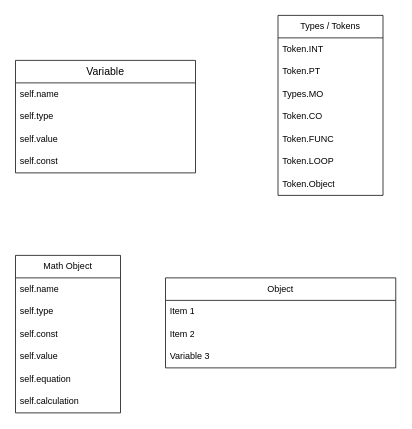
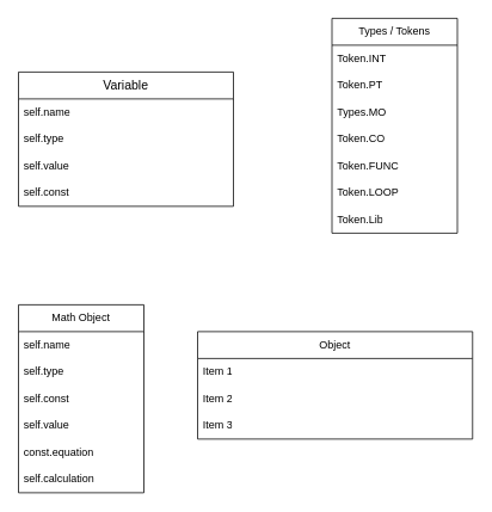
  <mxCell id="0" />
  <mxCell id="1" parent="0" />
  <mxCell id="2" value="&lt;font style=&quot;font-size: 14px;&quot;&gt;Variable&lt;/font&gt;" style="swimlane;fontStyle=0;childLayout=stackLayout;horizontal=1;startSize=30;horizontalStack=0;resizeParent=1;resizeParentMax=0;resizeLast=0;collapsible=1;marginBottom=0;whiteSpace=wrap;html=1;" vertex="1" parent="1"><mxGeometry x="20" y="80" width="240" height="150" as="geometry" /></mxCell>
  <mxCell id="3" value="self.name" style="text;strokeColor=none;fillColor=none;align=left;verticalAlign=middle;spacingLeft=4;spacingRight=4;overflow=hidden;points=[[0,0.5],[1,0.5]];portConstraint=eastwest;rotatable=0;whiteSpace=wrap;html=1;" vertex="1" parent="2"><mxGeometry y="30" width="240" height="30" as="geometry" /></mxCell>
  <mxCell id="4" value="self.type" style="text;strokeColor=none;fillColor=none;align=left;verticalAlign=middle;spacingLeft=4;spacingRight=4;overflow=hidden;points=[[0,0.5],[1,0.5]];portConstraint=eastwest;rotatable=0;whiteSpace=wrap;html=1;" vertex="1" parent="2"><mxGeometry y="60" width="240" height="30" as="geometry" /></mxCell>
  <mxCell id="5" value="self.value" style="text;strokeColor=none;fillColor=none;align=left;verticalAlign=middle;spacingLeft=4;spacingRight=4;overflow=hidden;points=[[0,0.5],[1,0.5]];portConstraint=eastwest;rotatable=0;whiteSpace=wrap;html=1;" vertex="1" parent="2"><mxGeometry y="90" width="240" height="30" as="geometry" /></mxCell>
  <mxCell id="6" value="self.const" style="text;strokeColor=none;fillColor=none;align=left;verticalAlign=middle;spacingLeft=4;spacingRight=4;overflow=hidden;points=[[0,0.5],[1,0.5]];portConstraint=eastwest;rotatable=0;whiteSpace=wrap;html=1;" vertex="1" parent="2"><mxGeometry y="120" width="240" height="30" as="geometry" /></mxCell>
  <mxCell id="7" value="Types / Tokens" style="swimlane;fontStyle=0;childLayout=stackLayout;horizontal=1;startSize=30;horizontalStack=0;resizeParent=1;resizeParentMax=0;resizeLast=0;collapsible=1;marginBottom=0;whiteSpace=wrap;html=1;" vertex="1" parent="1"><mxGeometry x="370" y="20" width="140" height="240" as="geometry" /></mxCell>
  <mxCell id="8" value="Token.INT" style="text;strokeColor=none;fillColor=none;align=left;verticalAlign=middle;spacingLeft=4;spacingRight=4;overflow=hidden;points=[[0,0.5],[1,0.5]];portConstraint=eastwest;rotatable=0;whiteSpace=wrap;html=1;" vertex="1" parent="7"><mxGeometry y="30" width="140" height="30" as="geometry" /></mxCell>
  <mxCell id="9" value="Token.PT" style="text;strokeColor=none;fillColor=none;align=left;verticalAlign=middle;spacingLeft=4;spacingRight=4;overflow=hidden;points=[[0,0.5],[1,0.5]];portConstraint=eastwest;rotatable=0;whiteSpace=wrap;html=1;" vertex="1" parent="7"><mxGeometry y="60" width="140" height="30" as="geometry" /></mxCell>
  <mxCell id="10" value="Types.MO" style="text;strokeColor=none;fillColor=none;align=left;verticalAlign=middle;spacingLeft=4;spacingRight=4;overflow=hidden;points=[[0,0.5],[1,0.5]];portConstraint=eastwest;rotatable=0;whiteSpace=wrap;html=1;" vertex="1" parent="7"><mxGeometry y="90" width="140" height="30" as="geometry" /></mxCell>
  <mxCell id="11" value="Token.CO" style="text;strokeColor=none;fillColor=none;align=left;verticalAlign=middle;spacingLeft=4;spacingRight=4;overflow=hidden;points=[[0,0.5],[1,0.5]];portConstraint=eastwest;rotatable=0;whiteSpace=wrap;html=1;" vertex="1" parent="7"><mxGeometry y="120" width="140" height="30" as="geometry" /></mxCell>
  <mxCell id="12" value="Token.FUNC" style="text;strokeColor=none;fillColor=none;align=left;verticalAlign=middle;spacingLeft=4;spacingRight=4;overflow=hidden;points=[[0,0.5],[1,0.5]];portConstraint=eastwest;rotatable=0;whiteSpace=wrap;html=1;" vertex="1" parent="7"><mxGeometry y="150" width="140" height="30" as="geometry" /></mxCell>
  <mxCell id="13" value="Token.LOOP" style="text;strokeColor=none;fillColor=none;align=left;verticalAlign=middle;spacingLeft=4;spacingRight=4;overflow=hidden;points=[[0,0.5],[1,0.5]];portConstraint=eastwest;rotatable=0;whiteSpace=wrap;html=1;" vertex="1" parent="7"><mxGeometry y="180" width="140" height="30" as="geometry" /></mxCell>
- <mxCell id="14" value="Token.Object" style="text;strokeColor=none;fillColor=none;align=left;verticalAlign=middle;spacingLeft=4;spacingRight=4;overflow=hidden;points=[[0,0.5],[1,0.5]];portConstraint=eastwest;rotatable=0;whiteSpace=wrap;html=1;" vertex="1" parent="7"><mxGeometry y="210" width="140" height="30" as="geometry" /></mxCell>
+ <mxCell id="14" value="Token.Lib" style="text;strokeColor=none;fillColor=none;align=left;verticalAlign=middle;spacingLeft=4;spacingRight=4;overflow=hidden;points=[[0,0.5],[1,0.5]];portConstraint=eastwest;rotatable=0;whiteSpace=wrap;html=1;" vertex="1" parent="7"><mxGeometry y="210" width="140" height="30" as="geometry" /></mxCell>
  <mxCell id="15" value="Math Object" style="swimlane;fontStyle=0;childLayout=stackLayout;horizontal=1;startSize=30;horizontalStack=0;resizeParent=1;resizeParentMax=0;resizeLast=0;collapsible=1;marginBottom=0;whiteSpace=wrap;html=1;" vertex="1" parent="1"><mxGeometry x="20" y="340" width="140" height="210" as="geometry"><mxRectangle x="50" y="360" width="110" height="30" as="alternateBounds" /></mxGeometry></mxCell>
  <mxCell id="16" value="self.name" style="text;strokeColor=none;fillColor=none;align=left;verticalAlign=middle;spacingLeft=4;spacingRight=4;overflow=hidden;points=[[0,0.5],[1,0.5]];portConstraint=eastwest;rotatable=0;whiteSpace=wrap;html=1;" vertex="1" parent="15"><mxGeometry y="30" width="140" height="30" as="geometry" /></mxCell>
  <mxCell id="17" value="self.type" style="text;strokeColor=none;fillColor=none;align=left;verticalAlign=middle;spacingLeft=4;spacingRight=4;overflow=hidden;points=[[0,0.5],[1,0.5]];portConstraint=eastwest;rotatable=0;whiteSpace=wrap;html=1;" vertex="1" parent="15"><mxGeometry y="60" width="140" height="30" as="geometry" /></mxCell>
  <mxCell id="18" value="self.const" style="text;strokeColor=none;fillColor=none;align=left;verticalAlign=middle;spacingLeft=4;spacingRight=4;overflow=hidden;points=[[0,0.5],[1,0.5]];portConstraint=eastwest;rotatable=0;whiteSpace=wrap;html=1;" vertex="1" parent="15"><mxGeometry y="90" width="140" height="30" as="geometry" /></mxCell>
  <mxCell id="19" value="self.value" style="text;strokeColor=none;fillColor=none;align=left;verticalAlign=middle;spacingLeft=4;spacingRight=4;overflow=hidden;points=[[0,0.5],[1,0.5]];portConstraint=eastwest;rotatable=0;whiteSpace=wrap;html=1;" vertex="1" parent="15"><mxGeometry y="120" width="140" height="30" as="geometry" /></mxCell>
- <mxCell id="20" value="self.equation" style="text;strokeColor=none;fillColor=none;align=left;verticalAlign=middle;spacingLeft=4;spacingRight=4;overflow=hidden;points=[[0,0.5],[1,0.5]];portConstraint=eastwest;rotatable=0;whiteSpace=wrap;html=1;" vertex="1" parent="15"><mxGeometry y="150" width="140" height="30" as="geometry" /></mxCell>
+ <mxCell id="20" value="const.equation" style="text;strokeColor=none;fillColor=none;align=left;verticalAlign=middle;spacingLeft=4;spacingRight=4;overflow=hidden;points=[[0,0.5],[1,0.5]];portConstraint=eastwest;rotatable=0;whiteSpace=wrap;html=1;" vertex="1" parent="15"><mxGeometry y="150" width="140" height="30" as="geometry" /></mxCell>
  <mxCell id="21" value="self.calculation" style="text;strokeColor=none;fillColor=none;align=left;verticalAlign=middle;spacingLeft=4;spacingRight=4;overflow=hidden;points=[[0,0.5],[1,0.5]];portConstraint=eastwest;rotatable=0;whiteSpace=wrap;html=1;" vertex="1" parent="15"><mxGeometry y="180" width="140" height="30" as="geometry" /></mxCell>
  <mxCell id="22" value="Object" style="swimlane;fontStyle=0;childLayout=stackLayout;horizontal=1;startSize=30;horizontalStack=0;resizeParent=1;resizeParentMax=0;resizeLast=0;collapsible=1;marginBottom=0;whiteSpace=wrap;html=1;" vertex="1" parent="1"><mxGeometry x="220" y="370" width="307" height="120" as="geometry" /></mxCell>
  <mxCell id="23" value="Item 1" style="text;strokeColor=none;fillColor=none;align=left;verticalAlign=middle;spacingLeft=4;spacingRight=4;overflow=hidden;points=[[0,0.5],[1,0.5]];portConstraint=eastwest;rotatable=0;whiteSpace=wrap;html=1;" vertex="1" parent="22"><mxGeometry y="30" width="307" height="30" as="geometry" /></mxCell>
  <mxCell id="24" value="Item 2" style="text;strokeColor=none;fillColor=none;align=left;verticalAlign=middle;spacingLeft=4;spacingRight=4;overflow=hidden;points=[[0,0.5],[1,0.5]];portConstraint=eastwest;rotatable=0;whiteSpace=wrap;html=1;" vertex="1" parent="22"><mxGeometry y="60" width="307" height="30" as="geometry" /></mxCell>
- <mxCell id="25" value="Variable 3" style="text;strokeColor=none;fillColor=none;align=left;verticalAlign=middle;spacingLeft=4;spacingRight=4;overflow=hidden;points=[[0,0.5],[1,0.5]];portConstraint=eastwest;rotatable=0;whiteSpace=wrap;html=1;" vertex="1" parent="22"><mxGeometry y="90" width="307" height="30" as="geometry" /></mxCell>
+ <mxCell id="25" value="Item 3" style="text;strokeColor=none;fillColor=none;align=left;verticalAlign=middle;spacingLeft=4;spacingRight=4;overflow=hidden;points=[[0,0.5],[1,0.5]];portConstraint=eastwest;rotatable=0;whiteSpace=wrap;html=1;" vertex="1" parent="22"><mxGeometry y="90" width="307" height="30" as="geometry" /></mxCell>
